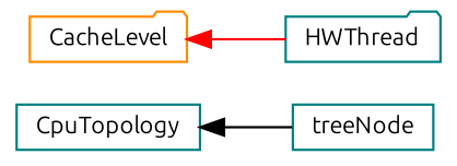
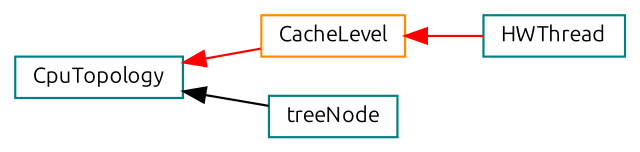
  digraph {
    fontname=Ubuntu
    rankdir=LR
    node [color=teal fillcolor=white fontname=Ubuntu fontsize=10 shape=box style=filled]
    edge [color=red dir=back fontname=Ubuntu fontsize=10 labelfontname=Helvetica labelfontsize=10 style=solid]
    n1 [height=0.2 label=CpuTopology width=0.4]
-   n2 [color=darkorange height=0.2 label=CacheLevel shape=folder width=0.4]
+   n2 [color=darkorange height=0.2 label=CacheLevel width=0.4]
    n3 [height=0.2 label=treeNode width=0.4]
-   n4 [height=0.2 label=HWThread shape=folder width=0.4]
+   n4 [height=0.2 label=HWThread width=0.4]
+   n1 -> n2
    n1 -> n3 [color=black]
    n2 -> n4
  }
